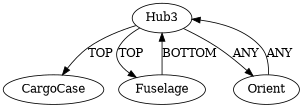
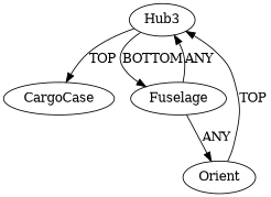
  digraph {
    n1 [instance=CargoCase_instance_1 label=CargoCase]
    n2 [instance=Hub3_instance_4 label=Hub3]
    n3 [instance=Fuselage_instance_1 label=Fuselage]
    n4 [instance=Orient label=Orient]
    n2 -> n1 [label=TOP]
-   n2 -> n3 [label=TOP]
-   n2 -> n4 [label=ANY]
-   n3 -> n2 [label=BOTTOM]
-   n4 -> n2 [label=ANY]
+   n2 -> n3 [label=BOTTOM]
+   n3 -> n4 [label=ANY]
+   n3 -> n2 [label=ANY]
+   n4 -> n2 [label=TOP]
  }
